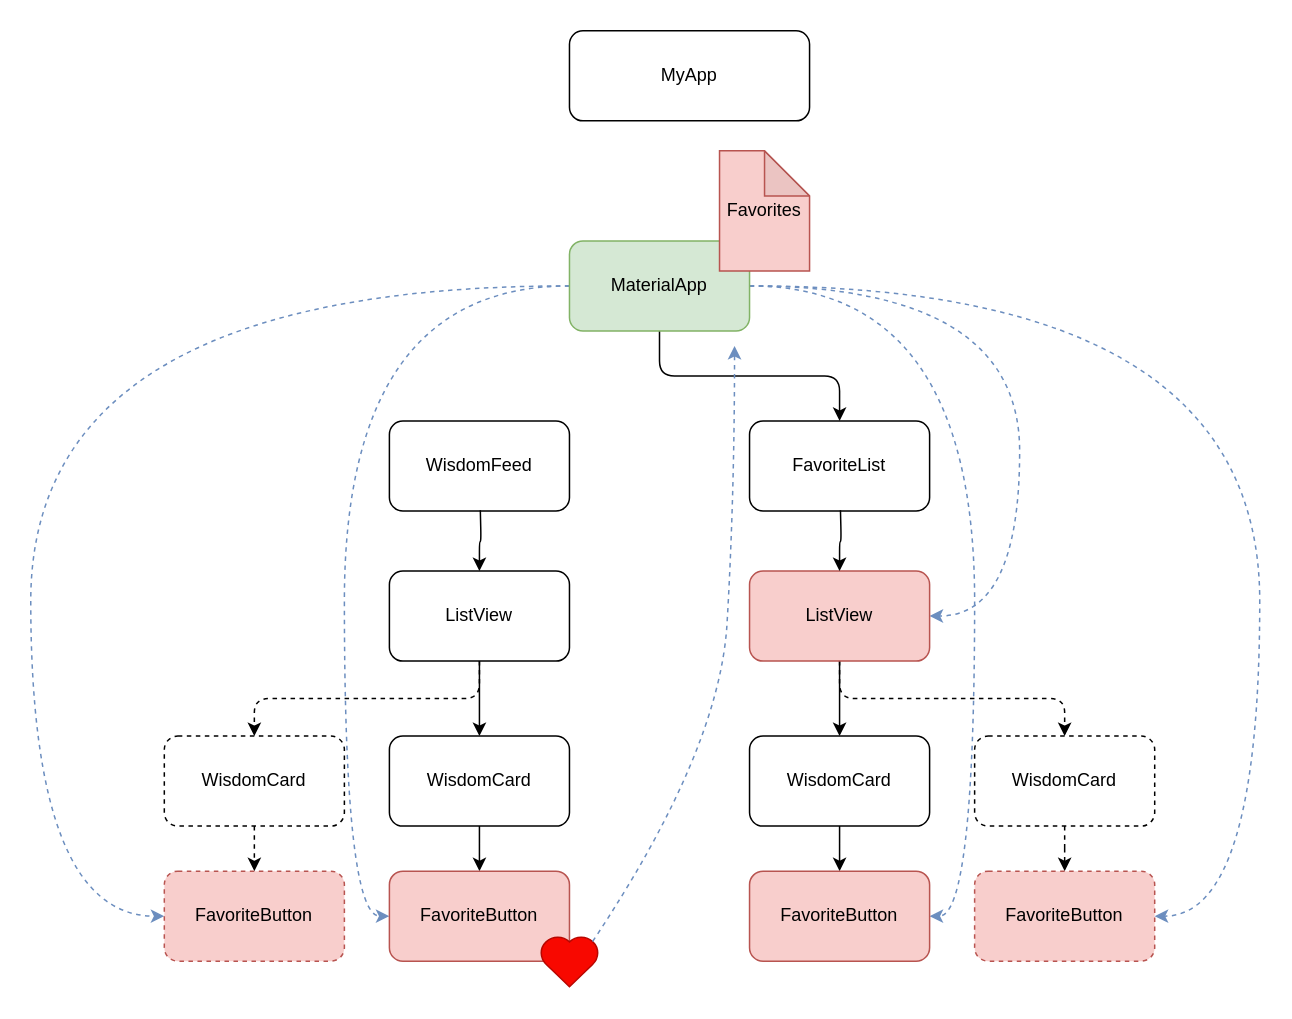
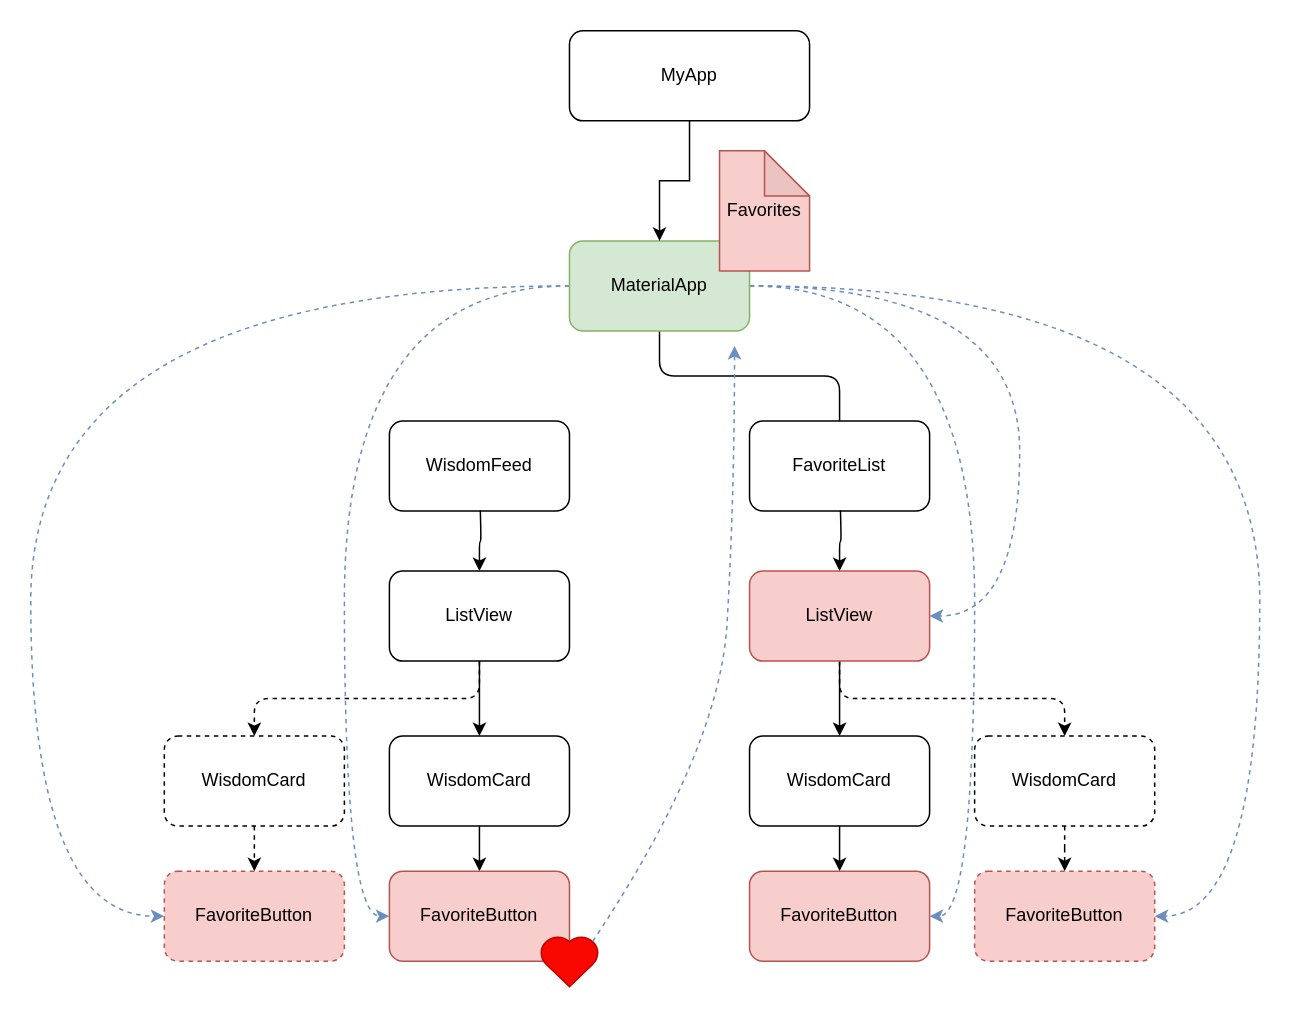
  <mxCell id="0" />
  <mxCell id="1" parent="0" />
  <mxCell id="2" value="MyApp" style="rounded=1;whiteSpace=wrap;html=1;" vertex="1" parent="1"><mxGeometry x="379" y="20" width="160" height="60" as="geometry" /></mxCell>
- <mxCell id="3" style="edgeStyle=orthogonalEdgeStyle;rounded=1;orthogonalLoop=1;jettySize=auto;html=1;exitX=0.5;exitY=1;exitDx=0;exitDy=0;" edge="1" parent="1" source="9" target="11"><mxGeometry relative="1" as="geometry" /></mxCell>
+ <mxCell id="3" style="edgeStyle=orthogonalEdgeStyle;rounded=1;orthogonalLoop=1;jettySize=auto;html=1;exitX=0.5;exitY=1;exitDx=0;exitDy=0;endArrow=none;" edge="1" parent="1" source="9" target="11"><mxGeometry relative="1" as="geometry" /></mxCell>
  <mxCell id="4" style="edgeStyle=orthogonalEdgeStyle;orthogonalLoop=1;jettySize=auto;html=1;exitX=0;exitY=0.5;exitDx=0;exitDy=0;entryX=0;entryY=0.5;entryDx=0;entryDy=0;dashed=1;curved=1;fillColor=#dae8fc;strokeColor=#6c8ebf;" edge="1" parent="1" source="9" target="28"><mxGeometry relative="1" as="geometry"><Array as="points"><mxPoint x="20" y="190" /><mxPoint x="20" y="610" /></Array></mxGeometry></mxCell>
  <mxCell id="5" style="edgeStyle=orthogonalEdgeStyle;curved=1;orthogonalLoop=1;jettySize=auto;html=1;exitX=0;exitY=0.5;exitDx=0;exitDy=0;entryX=0;entryY=0.5;entryDx=0;entryDy=0;dashed=1;fillColor=#dae8fc;strokeColor=#6c8ebf;" edge="1" parent="1" source="9" target="24"><mxGeometry relative="1" as="geometry"><Array as="points"><mxPoint x="229" y="190" /><mxPoint x="229" y="610" /></Array></mxGeometry></mxCell>
  <mxCell id="6" style="edgeStyle=orthogonalEdgeStyle;curved=1;orthogonalLoop=1;jettySize=auto;html=1;exitX=1;exitY=0.5;exitDx=0;exitDy=0;entryX=1;entryY=0.5;entryDx=0;entryDy=0;dashed=1;fillColor=#dae8fc;strokeColor=#6c8ebf;" edge="1" parent="1" source="9" target="14"><mxGeometry relative="1" as="geometry"><Array as="points"><mxPoint x="679" y="190" /><mxPoint x="679" y="410" /></Array></mxGeometry></mxCell>
  <mxCell id="7" style="edgeStyle=orthogonalEdgeStyle;curved=1;orthogonalLoop=1;jettySize=auto;html=1;exitX=1;exitY=0.5;exitDx=0;exitDy=0;entryX=1;entryY=0.5;entryDx=0;entryDy=0;dashed=1;fillColor=#dae8fc;strokeColor=#6c8ebf;" edge="1" parent="1" source="9" target="25"><mxGeometry relative="1" as="geometry"><Array as="points"><mxPoint x="649" y="190" /><mxPoint x="649" y="610" /></Array></mxGeometry></mxCell>
  <mxCell id="8" style="edgeStyle=orthogonalEdgeStyle;curved=1;orthogonalLoop=1;jettySize=auto;html=1;exitX=1;exitY=0.5;exitDx=0;exitDy=0;entryX=1;entryY=0.5;entryDx=0;entryDy=0;dashed=1;fillColor=#dae8fc;strokeColor=#6c8ebf;" edge="1" parent="1" source="9" target="31"><mxGeometry relative="1" as="geometry"><Array as="points"><mxPoint x="839" y="190" /><mxPoint x="839" y="610" /></Array></mxGeometry></mxCell>
  <mxCell id="9" value="MaterialApp" style="rounded=1;whiteSpace=wrap;html=1;fillColor=#d5e8d4;strokeColor=#82b366;" vertex="1" parent="1"><mxGeometry x="379" y="160" width="120" height="60" as="geometry" /></mxCell>
  <mxCell id="10" value="WisdomFeed" style="rounded=1;whiteSpace=wrap;html=1;" vertex="1" parent="1"><mxGeometry x="259" y="280" width="120" height="60" as="geometry" /></mxCell>
  <mxCell id="11" value="FavoriteList" style="rounded=1;whiteSpace=wrap;html=1;" vertex="1" parent="1"><mxGeometry x="499" y="280" width="120" height="60" as="geometry" /></mxCell>
  <mxCell id="12" style="edgeStyle=orthogonalEdgeStyle;rounded=1;orthogonalLoop=1;jettySize=auto;html=1;exitX=0.5;exitY=1;exitDx=0;exitDy=0;entryX=0.5;entryY=0;entryDx=0;entryDy=0;" edge="1" parent="1" source="14" target="23"><mxGeometry relative="1" as="geometry" /></mxCell>
  <mxCell id="13" style="edgeStyle=orthogonalEdgeStyle;rounded=1;orthogonalLoop=1;jettySize=auto;html=1;exitX=0.5;exitY=1;exitDx=0;exitDy=0;dashed=1;" edge="1" parent="1" source="14" target="30"><mxGeometry relative="1" as="geometry" /></mxCell>
  <mxCell id="14" value="ListView" style="rounded=1;whiteSpace=wrap;html=1;fillColor=#f8cecc;strokeColor=#b85450;" vertex="1" parent="1"><mxGeometry x="499" y="380" width="120" height="60" as="geometry" /></mxCell>
  <mxCell id="15" style="edgeStyle=orthogonalEdgeStyle;rounded=1;orthogonalLoop=1;jettySize=auto;html=1;exitX=0.5;exitY=1;exitDx=0;exitDy=0;" edge="1" parent="1" target="14"><mxGeometry relative="1" as="geometry"><mxPoint x="559.588" y="339.529" as="sourcePoint" /></mxGeometry></mxCell>
  <mxCell id="16" style="edgeStyle=orthogonalEdgeStyle;rounded=1;orthogonalLoop=1;jettySize=auto;html=1;exitX=0.5;exitY=1;exitDx=0;exitDy=0;entryX=0.5;entryY=0;entryDx=0;entryDy=0;" edge="1" parent="1" target="19"><mxGeometry relative="1" as="geometry"><mxPoint x="319.588" y="339.529" as="sourcePoint" /></mxGeometry></mxCell>
  <mxCell id="17" style="edgeStyle=orthogonalEdgeStyle;rounded=1;orthogonalLoop=1;jettySize=auto;html=1;exitX=0.5;exitY=1;exitDx=0;exitDy=0;entryX=0.5;entryY=0;entryDx=0;entryDy=0;" edge="1" parent="1" source="19" target="21"><mxGeometry relative="1" as="geometry" /></mxCell>
  <mxCell id="18" style="edgeStyle=orthogonalEdgeStyle;rounded=1;orthogonalLoop=1;jettySize=auto;html=1;exitX=0.5;exitY=1;exitDx=0;exitDy=0;dashed=1;" edge="1" parent="1" source="19" target="27"><mxGeometry relative="1" as="geometry" /></mxCell>
  <mxCell id="19" value="ListView" style="rounded=1;whiteSpace=wrap;html=1;" vertex="1" parent="1"><mxGeometry x="259" y="380" width="120" height="60" as="geometry" /></mxCell>
  <mxCell id="20" style="edgeStyle=orthogonalEdgeStyle;rounded=1;orthogonalLoop=1;jettySize=auto;html=1;exitX=0.5;exitY=1;exitDx=0;exitDy=0;" edge="1" parent="1" source="21" target="24"><mxGeometry relative="1" as="geometry" /></mxCell>
  <mxCell id="21" value="WisdomCard" style="rounded=1;whiteSpace=wrap;html=1;" vertex="1" parent="1"><mxGeometry x="259" y="490" width="120" height="60" as="geometry" /></mxCell>
  <mxCell id="22" style="edgeStyle=orthogonalEdgeStyle;rounded=1;orthogonalLoop=1;jettySize=auto;html=1;exitX=0.5;exitY=1;exitDx=0;exitDy=0;" edge="1" parent="1" source="23" target="25"><mxGeometry relative="1" as="geometry" /></mxCell>
  <mxCell id="23" value="WisdomCard" style="rounded=1;whiteSpace=wrap;html=1;" vertex="1" parent="1"><mxGeometry x="499" y="490" width="120" height="60" as="geometry" /></mxCell>
  <mxCell id="24" value="FavoriteButton" style="rounded=1;whiteSpace=wrap;html=1;fillColor=#f8cecc;strokeColor=#b85450;" vertex="1" parent="1"><mxGeometry x="259" y="580" width="120" height="60" as="geometry" /></mxCell>
  <mxCell id="25" value="FavoriteButton" style="rounded=1;whiteSpace=wrap;html=1;fillColor=#f8cecc;strokeColor=#b85450;" vertex="1" parent="1"><mxGeometry x="499" y="580" width="120" height="60" as="geometry" /></mxCell>
  <mxCell id="26" style="edgeStyle=orthogonalEdgeStyle;rounded=1;orthogonalLoop=1;jettySize=auto;html=1;exitX=0.5;exitY=1;exitDx=0;exitDy=0;entryX=0.5;entryY=0;entryDx=0;entryDy=0;dashed=1;" edge="1" parent="1" source="27" target="28"><mxGeometry relative="1" as="geometry" /></mxCell>
  <mxCell id="27" value="WisdomCard" style="rounded=1;whiteSpace=wrap;html=1;dashed=1;" vertex="1" parent="1"><mxGeometry x="109" y="490" width="120" height="60" as="geometry" /></mxCell>
  <mxCell id="28" value="FavoriteButton" style="rounded=1;whiteSpace=wrap;html=1;dashed=1;fillColor=#f8cecc;strokeColor=#b85450;" vertex="1" parent="1"><mxGeometry x="109" y="580" width="120" height="60" as="geometry" /></mxCell>
  <mxCell id="29" style="edgeStyle=orthogonalEdgeStyle;rounded=1;orthogonalLoop=1;jettySize=auto;html=1;exitX=0.5;exitY=1;exitDx=0;exitDy=0;dashed=1;" edge="1" parent="1" source="30" target="31"><mxGeometry relative="1" as="geometry" /></mxCell>
  <mxCell id="30" value="WisdomCard" style="rounded=1;whiteSpace=wrap;html=1;dashed=1;" vertex="1" parent="1"><mxGeometry x="649" y="490" width="120" height="60" as="geometry" /></mxCell>
  <mxCell id="31" value="FavoriteButton" style="rounded=1;whiteSpace=wrap;html=1;dashed=1;fillColor=#f8cecc;strokeColor=#b85450;" vertex="1" parent="1"><mxGeometry x="649" y="580" width="120" height="60" as="geometry" /></mxCell>
  <mxCell id="32" value="" style="shape=mxgraph.signs.healthcare.heart_1;html=1;fillColor=#F80800;strokeColor=#B80600;verticalLabelPosition=bottom;verticalAlign=top;align=center;gradientColor=none;" vertex="1" parent="1"><mxGeometry x="359" y="623" width="40" height="34" as="geometry" /></mxCell>
  <mxCell id="33" value="" style="curved=1;endArrow=classic;html=1;dashed=1;exitX=0.885;exitY=0.115;exitDx=0;exitDy=0;exitPerimeter=0;fillColor=#dae8fc;strokeColor=#6c8ebf;" edge="1" parent="1" source="32"><mxGeometry width="50" height="50" relative="1" as="geometry"><mxPoint x="109" y="730" as="sourcePoint" /><mxPoint x="489" y="230" as="targetPoint" /><Array as="points"><mxPoint x="479" y="500" /><mxPoint x="489" y="330" /></Array></mxGeometry></mxCell>
  <mxCell id="34" value="Favorites" style="shape=note;whiteSpace=wrap;html=1;backgroundOutline=1;darkOpacity=0.05;fillColor=#f8cecc;strokeColor=#b85450;" vertex="1" parent="1"><mxGeometry x="479" y="100" width="60" height="80" as="geometry" /></mxCell>
+ <mxCell id="35" style="edgeStyle=orthogonalEdgeStyle;rounded=0;orthogonalLoop=1;jettySize=auto;html=1;exitX=0.5;exitY=1;exitDx=0;exitDy=0;entryX=0.5;entryY=0;entryDx=0;entryDy=0;" edge="1" parent="1" source="2" target="9"><mxGeometry relative="1" as="geometry"><mxPoint x="439.286" y="70.286" as="sourcePoint" /><mxPoint x="439.286" y="160" as="targetPoint" /></mxGeometry></mxCell>
